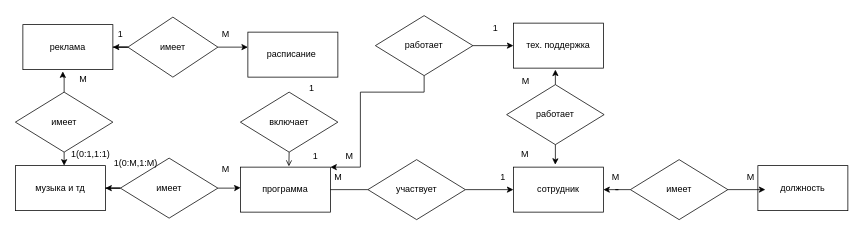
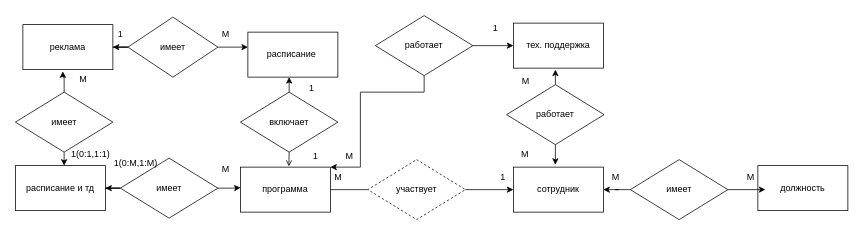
  <mxCell id="0" />
  <mxCell id="1" parent="0" />
  <mxCell id="2" value="программа" style="rounded=0;whiteSpace=wrap;html=1;" parent="1" vertex="1"><mxGeometry x="320" y="222" width="120" height="60" as="geometry" /></mxCell>
  <mxCell id="3" value="сотрудник" style="rounded=0;whiteSpace=wrap;html=1;" parent="1" vertex="1"><mxGeometry x="684" y="222" width="120" height="60" as="geometry" /></mxCell>
  <mxCell id="4" style="edgeStyle=orthogonalEdgeStyle;rounded=0;orthogonalLoop=1;jettySize=auto;html=1;exitX=0;exitY=0.5;exitDx=0;exitDy=0;entryX=1;entryY=0.5;entryDx=0;entryDy=0;endArrow=none;" parent="1" source="6" target="2" edge="1"><mxGeometry relative="1" as="geometry" /></mxCell>
  <mxCell id="5" style="edgeStyle=orthogonalEdgeStyle;rounded=0;orthogonalLoop=1;jettySize=auto;html=1;exitX=1;exitY=0.5;exitDx=0;exitDy=0;" parent="1" source="6" target="3" edge="1"><mxGeometry relative="1" as="geometry" /></mxCell>
- <mxCell id="6" value="участвует" style="rhombus;whiteSpace=wrap;html=1;" parent="1" vertex="1"><mxGeometry x="490" y="212" width="130" height="80" as="geometry" /></mxCell>
+ <mxCell id="6" value="участвует" style="rhombus;whiteSpace=wrap;html=1;dashed=1;" parent="1" vertex="1"><mxGeometry x="490" y="212" width="130" height="80" as="geometry" /></mxCell>
  <mxCell id="7" value="1" style="text;html=1;align=center;verticalAlign=middle;resizable=0;points=[];autosize=1;strokeColor=none;fillColor=none;" parent="1" vertex="1"><mxGeometry x="655" y="220" width="30" height="30" as="geometry" /></mxCell>
  <mxCell id="8" value="M" style="text;html=1;align=center;verticalAlign=middle;resizable=0;points=[];autosize=1;strokeColor=none;fillColor=none;" parent="1" vertex="1"><mxGeometry x="435" y="220" width="30" height="30" as="geometry" /></mxCell>
  <mxCell id="9" value="должность" style="rounded=0;whiteSpace=wrap;html=1;" parent="1" vertex="1"><mxGeometry x="1010" y="220" width="120" height="60" as="geometry" /></mxCell>
  <mxCell id="10" style="edgeStyle=orthogonalEdgeStyle;rounded=0;orthogonalLoop=1;jettySize=auto;html=1;entryX=1;entryY=0.5;entryDx=0;entryDy=0;" parent="1" source="11" target="3" edge="1"><mxGeometry relative="1" as="geometry" /></mxCell>
  <mxCell id="11" value="имеет" style="rhombus;whiteSpace=wrap;html=1;" parent="1" vertex="1"><mxGeometry x="840" y="212" width="130" height="80" as="geometry" /></mxCell>
  <mxCell id="12" style="edgeStyle=orthogonalEdgeStyle;rounded=0;orthogonalLoop=1;jettySize=auto;html=1;entryX=0.083;entryY=0.533;entryDx=0;entryDy=0;entryPerimeter=0;" parent="1" source="11" target="9" edge="1"><mxGeometry relative="1" as="geometry" /></mxCell>
  <mxCell id="13" value="M" style="text;html=1;align=center;verticalAlign=middle;resizable=0;points=[];autosize=1;strokeColor=none;fillColor=none;" parent="1" vertex="1"><mxGeometry x="985" y="220" width="30" height="30" as="geometry" /></mxCell>
  <mxCell id="14" value="M" style="text;html=1;align=center;verticalAlign=middle;resizable=0;points=[];autosize=1;strokeColor=none;fillColor=none;" parent="1" vertex="1"><mxGeometry x="805" y="220" width="30" height="30" as="geometry" /></mxCell>
  <mxCell id="15" value="расписание&amp;nbsp;" style="rounded=0;whiteSpace=wrap;html=1;" parent="1" vertex="1"><mxGeometry y="42" width="120" height="60" as="geometry" x="330" /></mxCell>
  <mxCell id="16" value="включает" style="rhombus;whiteSpace=wrap;html=1;" parent="1" vertex="1"><mxGeometry x="320" y="122" width="130" height="80" as="geometry" /></mxCell>
+ <mxCell id="17" style="edgeStyle=orthogonalEdgeStyle;rounded=0;orthogonalLoop=1;jettySize=auto;html=1;entryX=0.455;entryY=0.991;entryDx=0;entryDy=0;entryPerimeter=0;" parent="1" source="16" target="15" edge="1"><mxGeometry relative="1" as="geometry" /></mxCell>
  <mxCell id="18" style="edgeStyle=orthogonalEdgeStyle;rounded=0;orthogonalLoop=1;jettySize=auto;html=1;exitX=0.5;exitY=1;exitDx=0;exitDy=0;entryX=0.539;entryY=-0.016;entryDx=0;entryDy=0;entryPerimeter=0;endArrow=open;" parent="1" source="16" target="2" edge="1"><mxGeometry relative="1" as="geometry" /></mxCell>
  <mxCell id="19" value="1" style="text;html=1;align=center;verticalAlign=middle;resizable=0;points=[];autosize=1;strokeColor=none;fillColor=none;" parent="1" vertex="1"><mxGeometry x="400" y="102" width="30" height="30" as="geometry" /></mxCell>
  <mxCell id="20" value="1" style="text;html=1;align=center;verticalAlign=middle;resizable=0;points=[];autosize=1;strokeColor=none;fillColor=none;" parent="1" vertex="1"><mxGeometry x="405" y="192" width="30" height="30" as="geometry" /></mxCell>
- <mxCell id="21" value="музыка и тд" style="rounded=0;whiteSpace=wrap;html=1;" parent="1" vertex="1"><mxGeometry x="20" y="220" width="120" height="60" as="geometry" /></mxCell>
+ <mxCell id="21" value="расписание и тд" style="rounded=0;whiteSpace=wrap;html=1;" parent="1" vertex="1"><mxGeometry x="20" y="220" width="120" height="60" as="geometry" /></mxCell>
  <mxCell id="22" style="edgeStyle=orthogonalEdgeStyle;rounded=0;orthogonalLoop=1;jettySize=auto;html=1;entryX=1;entryY=0.5;entryDx=0;entryDy=0;" parent="1" source="23" target="21" edge="1"><mxGeometry relative="1" as="geometry" /></mxCell>
  <mxCell id="23" value="имеет" style="rhombus;whiteSpace=wrap;html=1;" parent="1" vertex="1"><mxGeometry x="160" y="210" width="130" height="80" as="geometry" /></mxCell>
  <mxCell id="24" style="edgeStyle=orthogonalEdgeStyle;rounded=0;orthogonalLoop=1;jettySize=auto;html=1;entryX=0.002;entryY=0.458;entryDx=0;entryDy=0;entryPerimeter=0;" parent="1" source="23" target="2" edge="1"><mxGeometry relative="1" as="geometry" /></mxCell>
  <mxCell id="25" value="1(0:M,1:M)" style="text;html=1;align=center;verticalAlign=middle;resizable=0;points=[];autosize=1;strokeColor=none;fillColor=none;" parent="1" vertex="1"><mxGeometry x="140" y="202" width="80" height="30" as="geometry" /></mxCell>
  <mxCell id="26" value="M" style="text;html=1;align=center;verticalAlign=middle;resizable=0;points=[];autosize=1;strokeColor=none;fillColor=none;" parent="1" vertex="1"><mxGeometry x="285" y="210" width="30" height="30" as="geometry" /></mxCell>
  <mxCell id="27" value="реклама" style="rounded=0;whiteSpace=wrap;html=1;" parent="1" vertex="1"><mxGeometry x="30" y="32" width="120" height="60" as="geometry" /></mxCell>
  <mxCell id="28" value="" style="edgeStyle=orthogonalEdgeStyle;rounded=0;orthogonalLoop=1;jettySize=auto;html=1;" parent="1" source="29" target="21" edge="1"><mxGeometry relative="1" as="geometry"><Array as="points"><mxPoint x="80" y="222" /><mxPoint x="80" y="222" /></Array></mxGeometry></mxCell>
  <mxCell id="29" value="имеет" style="rhombus;whiteSpace=wrap;html=1;" parent="1" vertex="1"><mxGeometry x="20" y="122" width="130" height="80" as="geometry" /></mxCell>
  <mxCell id="30" style="edgeStyle=orthogonalEdgeStyle;rounded=0;orthogonalLoop=1;jettySize=auto;html=1;entryX=0.444;entryY=1.039;entryDx=0;entryDy=0;entryPerimeter=0;" parent="1" source="29" target="27" edge="1"><mxGeometry relative="1" as="geometry" /></mxCell>
  <mxCell id="31" value="1(0:1,1:1)" style="text;html=1;align=center;verticalAlign=middle;resizable=0;points=[];autosize=1;strokeColor=none;fillColor=none;" parent="1" vertex="1"><mxGeometry x="85" y="190" width="70" height="30" as="geometry" /></mxCell>
  <mxCell id="32" value="M" style="text;html=1;align=center;verticalAlign=middle;resizable=0;points=[];autosize=1;strokeColor=none;fillColor=none;" parent="1" vertex="1"><mxGeometry x="95" y="90" width="30" height="30" as="geometry" /></mxCell>
  <mxCell id="33" value="тех. поддержка" style="rounded=0;whiteSpace=wrap;html=1;" parent="1" vertex="1"><mxGeometry x="684" y="30" width="120" height="60" as="geometry" /></mxCell>
  <mxCell id="34" style="edgeStyle=orthogonalEdgeStyle;rounded=0;orthogonalLoop=1;jettySize=auto;html=1;" parent="1" source="35" edge="1"><mxGeometry relative="1" as="geometry"><mxPoint x="740" y="92" as="targetPoint" /></mxGeometry></mxCell>
  <mxCell id="35" value="работает" style="rhombus;whiteSpace=wrap;html=1;" parent="1" vertex="1"><mxGeometry x="675" y="112" width="130" height="80" as="geometry" /></mxCell>
  <mxCell id="36" style="edgeStyle=orthogonalEdgeStyle;rounded=0;orthogonalLoop=1;jettySize=auto;html=1;" parent="1" source="37" target="27" edge="1"><mxGeometry relative="1" as="geometry" /></mxCell>
  <mxCell id="37" value="имеет" style="rhombus;whiteSpace=wrap;html=1;" parent="1" vertex="1"><mxGeometry x="170" y="22" width="120" height="80" as="geometry" /></mxCell>
  <mxCell id="38" style="edgeStyle=orthogonalEdgeStyle;rounded=0;orthogonalLoop=1;jettySize=auto;html=1;exitX=1;exitY=0.5;exitDx=0;exitDy=0;" parent="1" source="37" edge="1"><mxGeometry relative="1" as="geometry"><mxPoint x="245" y="116" as="sourcePoint" /><mxPoint y="62" as="targetPoint" x="330" /><Array as="points"><mxPoint y="62" x="330" /></Array></mxGeometry></mxCell>
  <mxCell id="39" value="1" style="text;html=1;align=center;verticalAlign=middle;resizable=0;points=[];autosize=1;strokeColor=none;fillColor=none;" parent="1" vertex="1"><mxGeometry x="145" y="30" width="30" height="30" as="geometry" /></mxCell>
  <mxCell id="40" value="М" style="text;html=1;align=center;verticalAlign=middle;resizable=0;points=[];autosize=1;strokeColor=none;fillColor=none;" parent="1" vertex="1"><mxGeometry x="285" y="30" width="30" height="30" as="geometry" /></mxCell>
  <mxCell id="41" value="M" style="text;html=1;align=center;verticalAlign=middle;resizable=0;points=[];autosize=1;strokeColor=none;fillColor=none;" parent="1" vertex="1"><mxGeometry x="685" y="92" width="30" height="30" as="geometry" /></mxCell>
  <mxCell id="42" style="edgeStyle=orthogonalEdgeStyle;rounded=0;orthogonalLoop=1;jettySize=auto;html=1;entryX=0.465;entryY=-0.054;entryDx=0;entryDy=0;entryPerimeter=0;" parent="1" source="35" target="3" edge="1"><mxGeometry relative="1" as="geometry" /></mxCell>
  <mxCell id="43" value="M" style="text;html=1;align=center;verticalAlign=middle;resizable=0;points=[];autosize=1;strokeColor=none;fillColor=none;" parent="1" vertex="1"><mxGeometry x="684" y="190" width="30" height="30" as="geometry" /></mxCell>
  <mxCell id="44" style="edgeStyle=orthogonalEdgeStyle;rounded=0;orthogonalLoop=1;jettySize=auto;html=1;entryX=0;entryY=0.5;entryDx=0;entryDy=0;" edge="1" parent="1" source="46" target="33"><mxGeometry relative="1" as="geometry" /></mxCell>
  <mxCell id="45" style="edgeStyle=orthogonalEdgeStyle;rounded=0;orthogonalLoop=1;jettySize=auto;html=1;entryX=1;entryY=0;entryDx=0;entryDy=0;" edge="1" parent="1" source="46" target="2"><mxGeometry relative="1" as="geometry"><Array as="points"><mxPoint x="565" y="122" /><mxPoint x="480" y="122" /><mxPoint x="480" y="222" /></Array></mxGeometry></mxCell>
  <mxCell id="46" value="работает" style="rhombus;whiteSpace=wrap;html=1;" vertex="1" parent="1"><mxGeometry x="500" y="20" width="130" height="80" as="geometry" /></mxCell>
  <mxCell id="47" value="M" style="text;html=1;align=center;verticalAlign=middle;resizable=0;points=[];autosize=1;strokeColor=none;fillColor=none;" vertex="1" parent="1"><mxGeometry x="450" y="192" width="30" height="30" as="geometry" /></mxCell>
  <mxCell id="48" value="1" style="text;html=1;align=center;verticalAlign=middle;resizable=0;points=[];autosize=1;strokeColor=none;fillColor=none;" vertex="1" parent="1"><mxGeometry x="645" y="22" width="30" height="30" as="geometry" /></mxCell>
